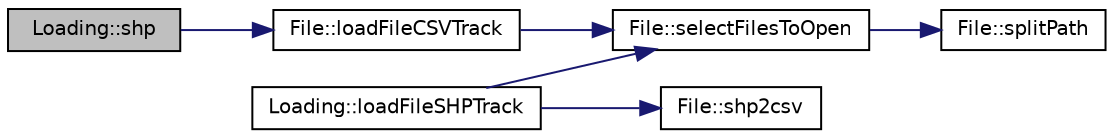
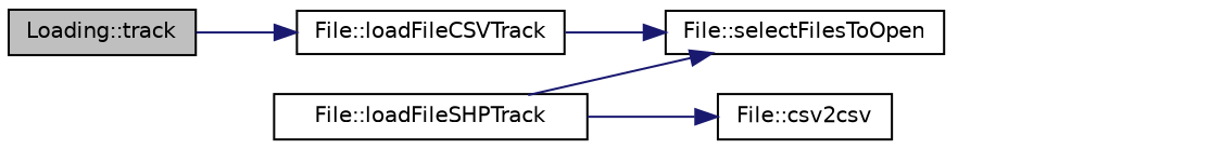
  digraph {
    rankdir=LR
    node [color=black fontname=Helvetica fontsize=10 shape=record]
    edge [color=midnightblue fontname=Helvetica fontsize=10 labelfontname=Helvetica labelfontsize=10 style=solid]
-   n1 [fillcolor=grey75 fontcolor=black height=0.2 label="Loading::shp" style=filled width=0.4]
+   n1 [fillcolor=grey75 fontcolor=black height=0.2 label="Loading::track" style=filled width=0.4]
    n2 [height=0.2 label="File::loadFileCSVTrack" width=0.4]
    n3 [height=0.2 label="File::selectFilesToOpen" width=0.4]
-   n4 [height=0.2 label="Loading::loadFileSHPTrack" width=0.4]
-   n5 [height=0.2 label="File::shp2csv" width=0.4]
-   n6 [height=0.2 label="File::splitPath" width=0.4]
+   n4 [height=0.2 label="File::loadFileSHPTrack" width=0.4]
+   n5 [height=0.2 label="File::csv2csv" width=0.4]
    n1 -> n2
    n2 -> n3
-   n3 -> n6
    n4 -> n3
    n4 -> n5
  }
